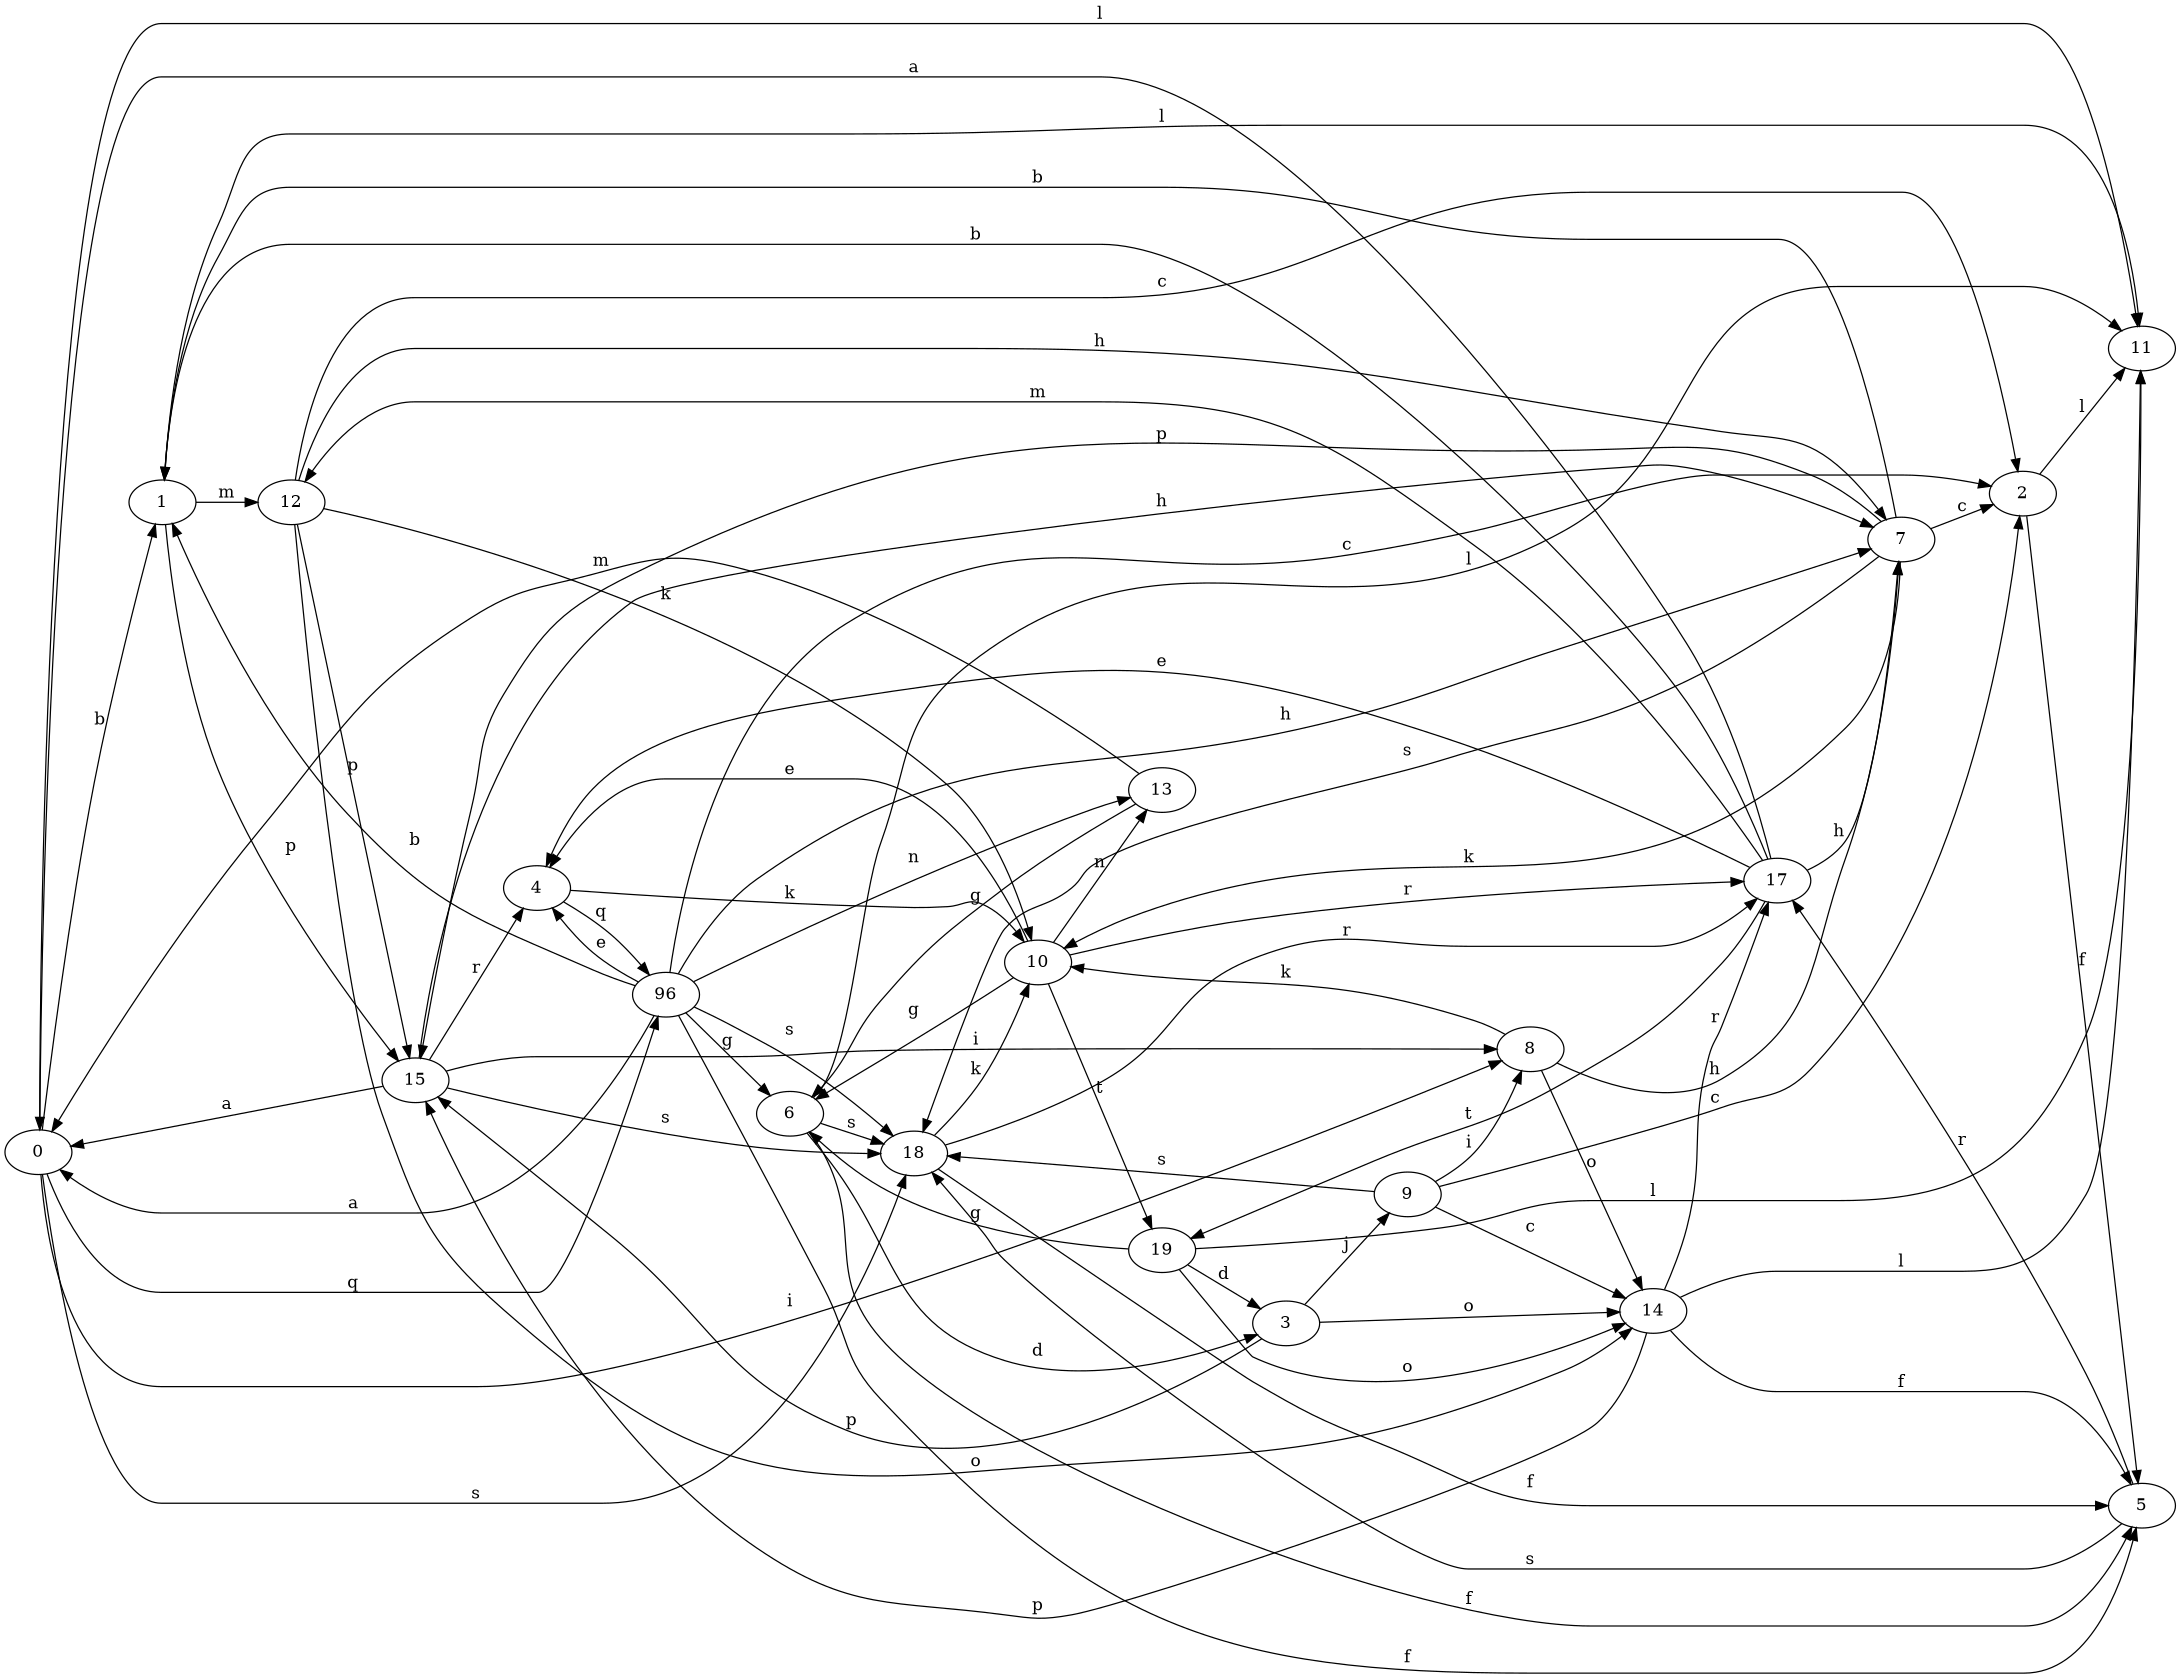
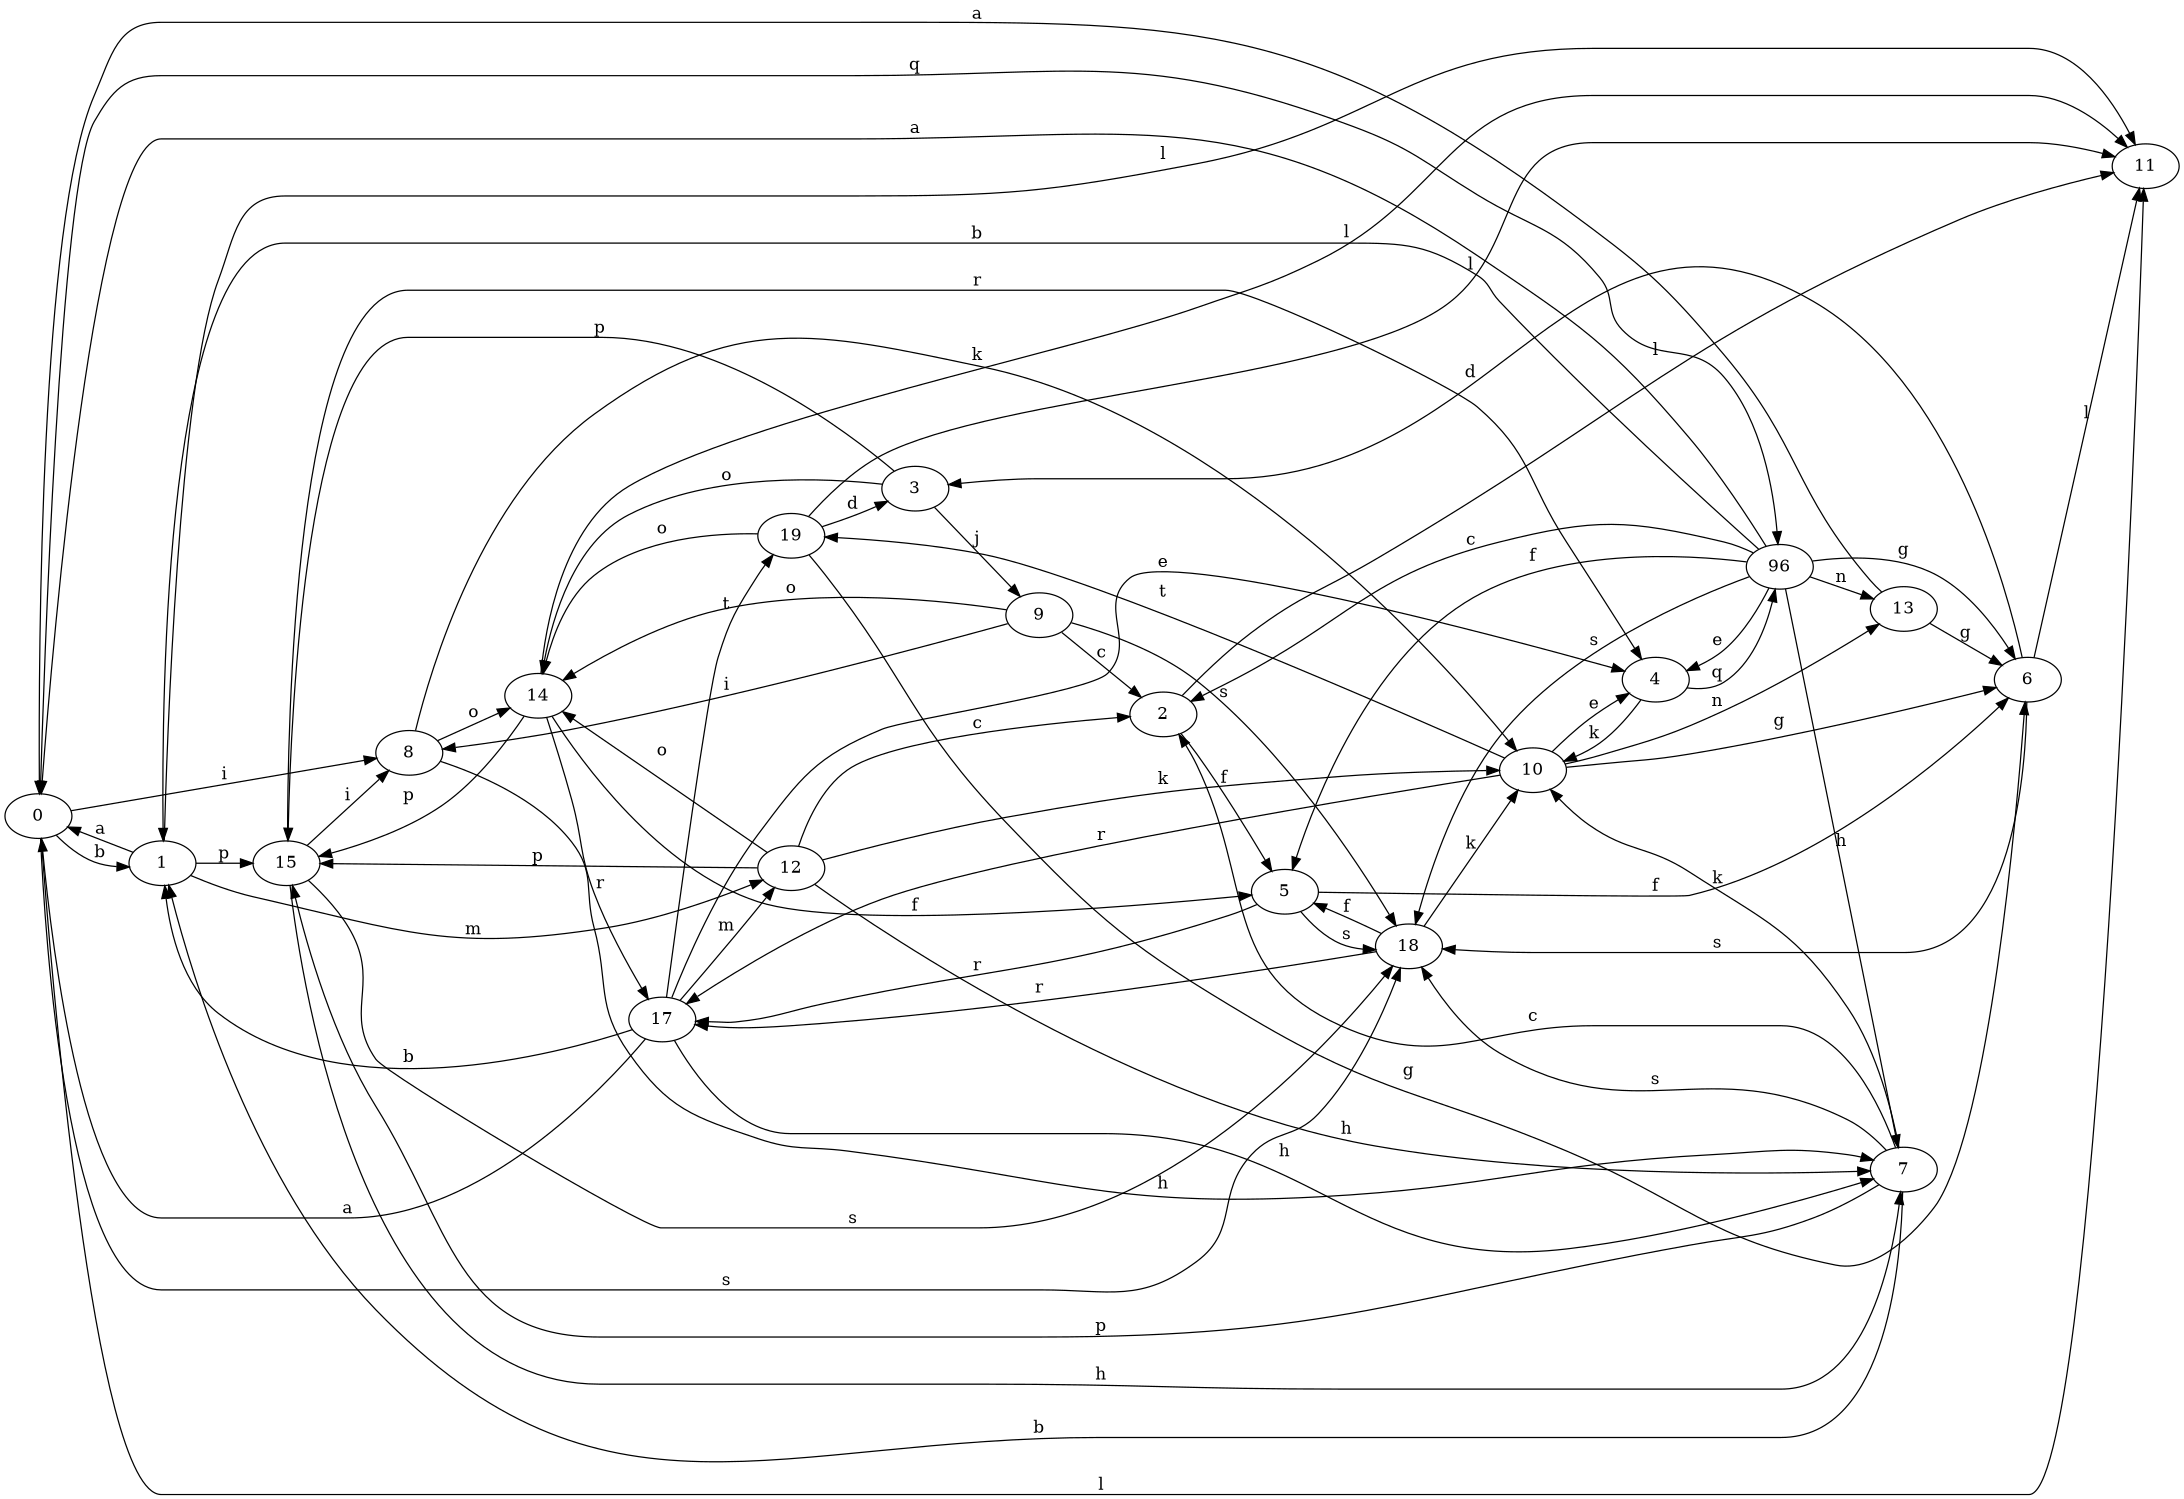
  strict digraph {
    fontname="DejaVu Serif"
    rankdir=LR
    node [fontname="DejaVu Serif"]
    edge [fontname="DejaVu Serif"]
    0
    1
    8
    11
    n5 [label=96]
    18
    12
    15
    14
    10
    7
    2
    5
    13
    4
    6
    17
    3
    9
    19
    0 -> 1 [label=b]
    0 -> 8 [label=i]
    0 -> 11 [label=l]
    0 -> n5 [label=q]
    0 -> 18 [label=s]
-   15 -> 0 [label=a]
+   1 -> 0 [label=a]
    1 -> 11 [label=l]
    1 -> 12 [label=m]
    1 -> 15 [label=p]
    8 -> 14 [label=o]
    8 -> 10 [label=k]
    8 -> 7 [label=h]
    n5 -> 0 [label=a]
    n5 -> 1 [label=b]
    n5 -> 18 [label=s]
    n5 -> 7 [label=h]
    n5 -> 2 [label=c]
    n5 -> 5 [label=f]
    n5 -> 13 [label=n]
    n5 -> 4 [label=e]
    n5 -> 6 [label=g]
    18 -> 10 [label=k]
    18 -> 5 [label=f]
    18 -> 17 [label=r]
    12 -> 15 [label=p]
    12 -> 14 [label=o]
    12 -> 10 [label=k]
    12 -> 7 [label=h]
    12 -> 2 [label=c]
    15 -> 8 [label=i]
    15 -> 18 [label=s]
    15 -> 7 [label=h]
    15 -> 4 [label=r]
    14 -> 11 [label=l]
    14 -> 15 [label=p]
    14 -> 5 [label=f]
    14 -> 17 [label=r]
    10 -> 13 [label=n]
    10 -> 4 [label=e]
    10 -> 6 [label=g]
    10 -> 17 [label=r]
    10 -> 19 [label=t]
    7 -> 1 [label=b]
    7 -> 18 [label=s]
    7 -> 15 [label=p]
    7 -> 10 [label=k]
    7 -> 2 [label=c]
    2 -> 11 [label=l]
    2 -> 5 [label=f]
    5 -> 18 [label=s]
    5 -> 17 [label=r]
-   13 -> 0 [label=m]
+   13 -> 0 [label=a]
    13 -> 6 [label=g]
    4 -> n5 [label=q]
    4 -> 10 [label=k]
    6 -> 11 [label=l]
    6 -> 18 [label=s]
-   6 -> 5 [label=f]
+   5 -> 6 [label=f]
    6 -> 3 [label=d]
    17 -> 0 [label=a]
    17 -> 1 [label=b]
    17 -> 12 [label=m]
    17 -> 7 [label=h]
    17 -> 4 [label=e]
    17 -> 19 [label=t]
    3 -> 15 [label=p]
    3 -> 14 [label=o]
    3 -> 9 [label=j]
    9 -> 8 [label=i]
    9 -> 18 [label=s]
-   9 -> 14 [label=c]
+   9 -> 14 [label=o]
    9 -> 2 [label=c]
    19 -> 11 [label=l]
    19 -> 14 [label=o]
    19 -> 6 [label=g]
    19 -> 3 [label=d]
  }
